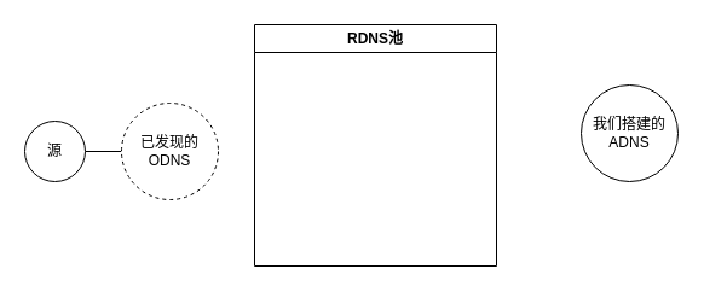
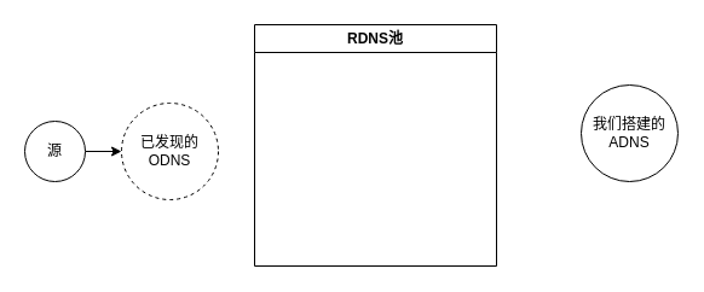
  <mxCell id="0" />
  <mxCell id="1" parent="0" />
- <mxCell id="2" style="edgeStyle=orthogonalEdgeStyle;rounded=0;orthogonalLoop=1;jettySize=auto;html=1;exitX=1;exitY=0.5;exitDx=0;exitDy=0;endArrow=none;" edge="1" parent="1" source="3" target="4"><mxGeometry relative="1" as="geometry" /></mxCell>
+ <mxCell id="2" style="edgeStyle=orthogonalEdgeStyle;rounded=0;orthogonalLoop=1;jettySize=auto;html=1;exitX=1;exitY=0.5;exitDx=0;exitDy=0;" edge="1" parent="1" source="3" target="4"><mxGeometry relative="1" as="geometry" /></mxCell>
  <mxCell id="3" value="源" style="ellipse;whiteSpace=wrap;html=1;aspect=fixed;" vertex="1" parent="1"><mxGeometry x="20" y="100" width="50" height="50" as="geometry" /></mxCell>
  <mxCell id="4" value="已发现的&lt;br&gt;ODNS" style="ellipse;whiteSpace=wrap;html=1;aspect=fixed;dashed=1;" vertex="1" parent="1"><mxGeometry x="100" y="85" width="80" height="80" as="geometry" /></mxCell>
  <mxCell id="5" value="RDNS池" style="swimlane;whiteSpace=wrap;html=1;" vertex="1" parent="1"><mxGeometry x="210" y="20" width="200" height="200" as="geometry" /></mxCell>
  <mxCell id="6" value="我们搭建的&lt;br&gt;ADNS" style="ellipse;whiteSpace=wrap;html=1;aspect=fixed;" vertex="1" parent="1"><mxGeometry x="480" y="70" width="80" height="80" as="geometry" /></mxCell>
